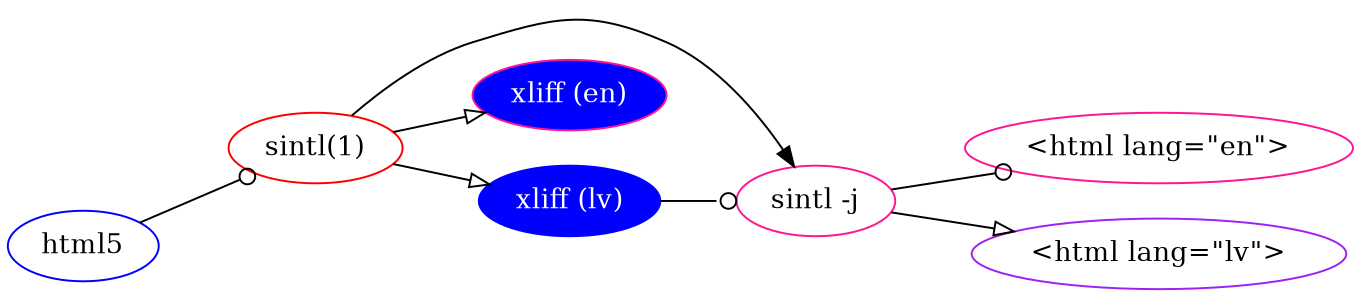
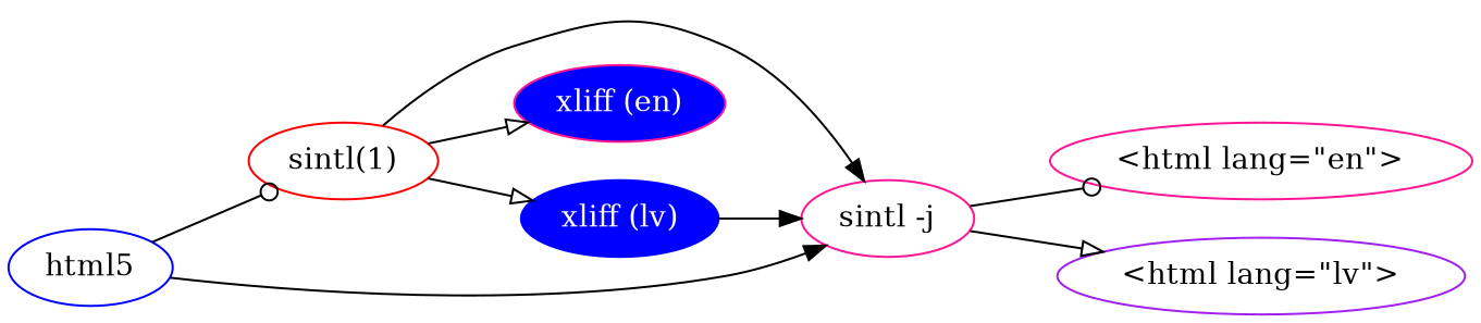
  digraph {
    rankdir=LR
    node [color=deeppink]
    edge [arrowhead=normal]
    n1 [color=blue label=html5]
    n2 [color=red label="sintl(1)"]
    n3 [label="sintl -j"]
    n4 [fillcolor=blue fontcolor=white label="xliff (en)" style=filled]
    n5 [color=blue fillcolor=blue fontcolor=white label="xliff (lv)" style=filled]
    n6 [label="<html lang=\"en\">"]
    n7 [color=purple label="<html lang=\"lv\">"]
    n1 -> n2 [arrowhead=odot]
+   n1 -> n3
    n2 -> n3
    n2 -> n4 [arrowhead=onormal]
    n2 -> n5 [arrowhead=onormal]
    n3 -> n6 [arrowhead=odot]
    n3 -> n7 [arrowhead=onormal]
-   n5 -> n3 [arrowhead=odot]
+   n5 -> n3
  }
